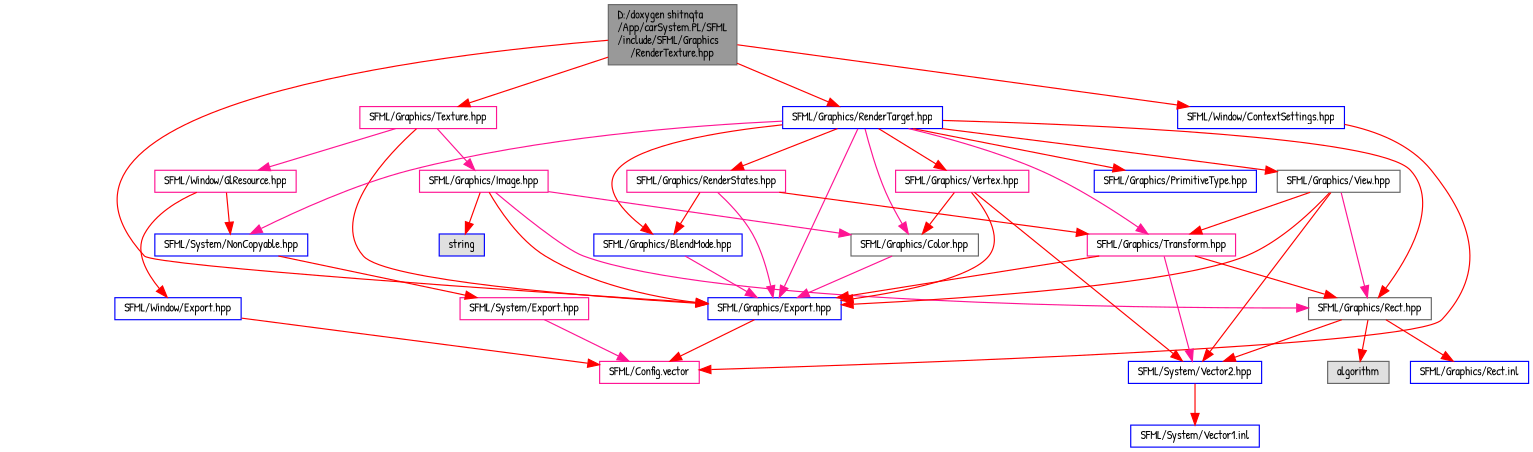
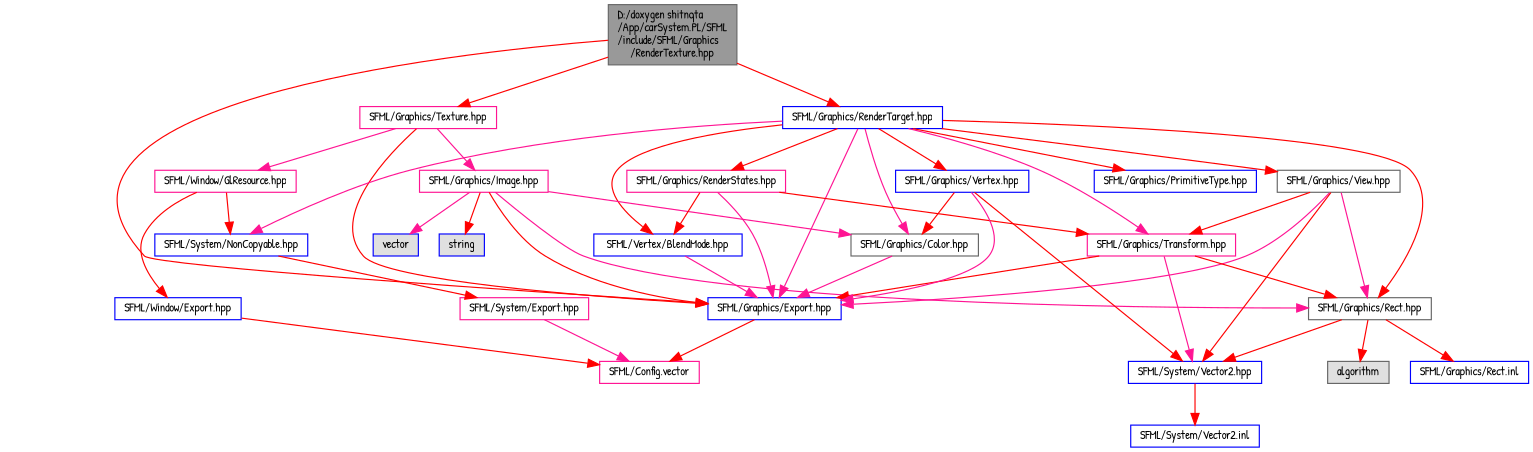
  digraph {
    fontname="Patrick Hand"
    node [color=blue fillcolor=white fontname="Patrick Hand" fontsize=10 shape=box style=filled]
    edge [color=red fontname="Patrick Hand" fontsize=10 labelfontname=Helvetica labelfontsize=10 style=solid]
    n1 [color=gray40 fillcolor=grey60 fontcolor=black height=0.2 label="D:/doxygen shitnqta\l/App/carSystem.PL/SFML\l/include/SFML/Graphics\l/RenderTexture.hpp" width=0.4]
    n2 [height=0.2 label="SFML/Graphics/Export.hpp" width=0.4]
    n3 [color=deeppink height=0.2 label="SFML/Graphics/Texture.hpp" width=0.4]
    n4 [height=0.2 label="SFML/Graphics/RenderTarget.hpp" width=0.4]
-   n5 [height=0.2 label="SFML/Window/ContextSettings.hpp" width=0.4]
    n6 [color=deeppink height=0.2 label="SFML/Config.vector" width=0.4]
    n7 [color=deeppink height=0.2 label="SFML/Graphics/Image.hpp" width=0.4]
    n8 [color=deeppink height=0.2 label="SFML/Window/GlResource.hpp" width=0.4]
    n9 [color=gray40 height=0.2 label="SFML/Graphics/Color.hpp" width=0.4]
    n10 [color=gray40 height=0.2 label="SFML/Graphics/Rect.hpp" width=0.4]
    n11 [height=0.2 label="SFML/System/NonCopyable.hpp" width=0.4]
    n12 [color=gray40 height=0.2 label="SFML/Graphics/View.hpp" width=0.4]
    n13 [color=deeppink height=0.2 label="SFML/Graphics/Transform.hpp" width=0.4]
-   n14 [height=0.2 label="SFML/Graphics/BlendMode.hpp" width=0.4]
+   n14 [height=0.2 label="SFML/Vertex/BlendMode.hpp" width=0.4]
    n15 [color=deeppink height=0.2 label="SFML/Graphics/RenderStates.hpp" width=0.4]
    n16 [height=0.2 label="SFML/Graphics/PrimitiveType.hpp" width=0.4]
-   n17 [color=deeppink height=0.2 label="SFML/Graphics/Vertex.hpp" width=0.4]
+   n17 [height=0.2 label="SFML/Graphics/Vertex.hpp" width=0.4]
    n18 [fillcolor="#E0E0E0" height=0.2 label=string width=0.4]
+   n19 [fillcolor="#E0E0E0" height=0.2 label=vector width=0.4]
    n20 [height=0.2 label="SFML/Window/Export.hpp" width=0.4]
    n21 [height=0.2 label="SFML/System/Vector2.hpp" width=0.4]
    n22 [color=gray40 fillcolor="#E0E0E0" height=0.2 label=algorithm width=0.4]
    n23 [height=0.2 label="SFML/Graphics/Rect.inl" width=0.4]
-   n24 [height=0.2 label="SFML/System/Vector1.inl" width=0.4]
+   n24 [height=0.2 label="SFML/System/Vector2.inl" width=0.4]
    n25 [color=deeppink height=0.2 label="SFML/System/Export.hpp" width=0.4]
    n1 -> n2
    n1 -> n3
    n1 -> n4
-   n1 -> n5
    n2 -> n6
    n3 -> n2
    n3 -> n7 [color=deeppink]
    n3 -> n8 [color=deeppink]
    n4 -> n2 [color=deeppink]
    n4 -> n9 [color=deeppink]
    n4 -> n10
    n4 -> n11 [color=deeppink]
    n4 -> n12
    n4 -> n13 [color=deeppink]
    n4 -> n14
    n4 -> n15
    n4 -> n16
    n4 -> n17
-   n5 -> n6
    n7 -> n2
    n7 -> n9 [color=deeppink]
    n7 -> n10 [color=deeppink]
    n7 -> n18
+   n7 -> n19 [color=deeppink]
    n8 -> n11
    n8 -> n20
    n9 -> n2 [color=deeppink]
    n10 -> n21
    n10 -> n22
    n10 -> n23
    n11 -> n25
-   n12 -> n2
+   n12 -> n2 [color=deeppink]
    n12 -> n10 [color=deeppink]
    n12 -> n13
    n12 -> n21
    n13 -> n2
    n13 -> n10
    n13 -> n21 [color=deeppink]
    n14 -> n2 [color=deeppink]
    n15 -> n2 [color=deeppink]
    n15 -> n13
    n15 -> n14
-   n17 -> n2
+   n17 -> n2 [color=deeppink]
    n17 -> n9
    n17 -> n21
    n20 -> n6
    n21 -> n24
    n25 -> n6 [color=deeppink]
  }
